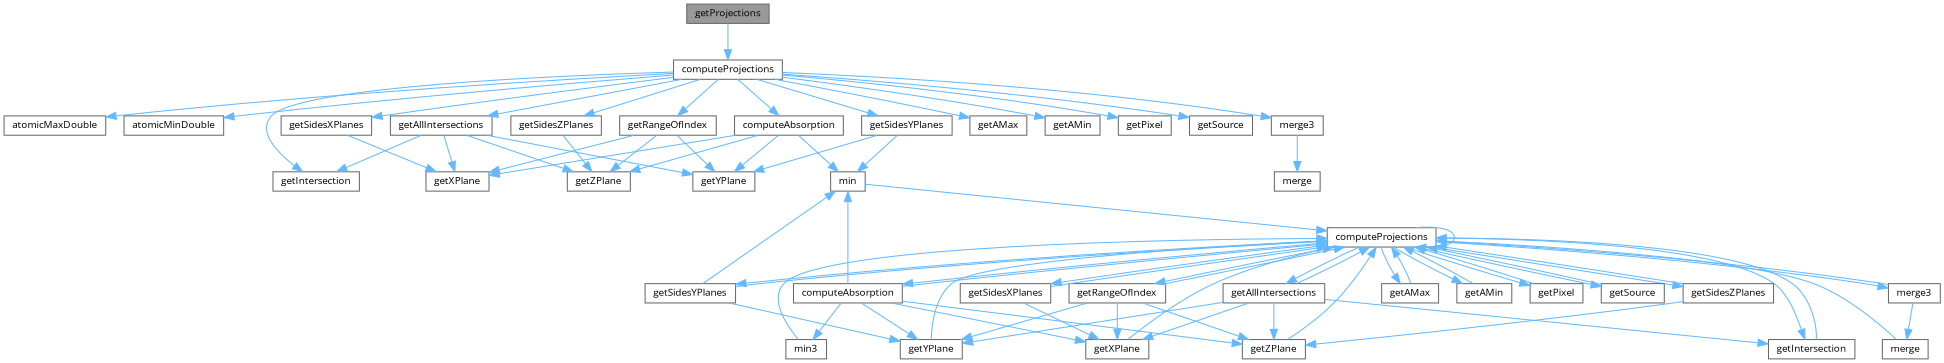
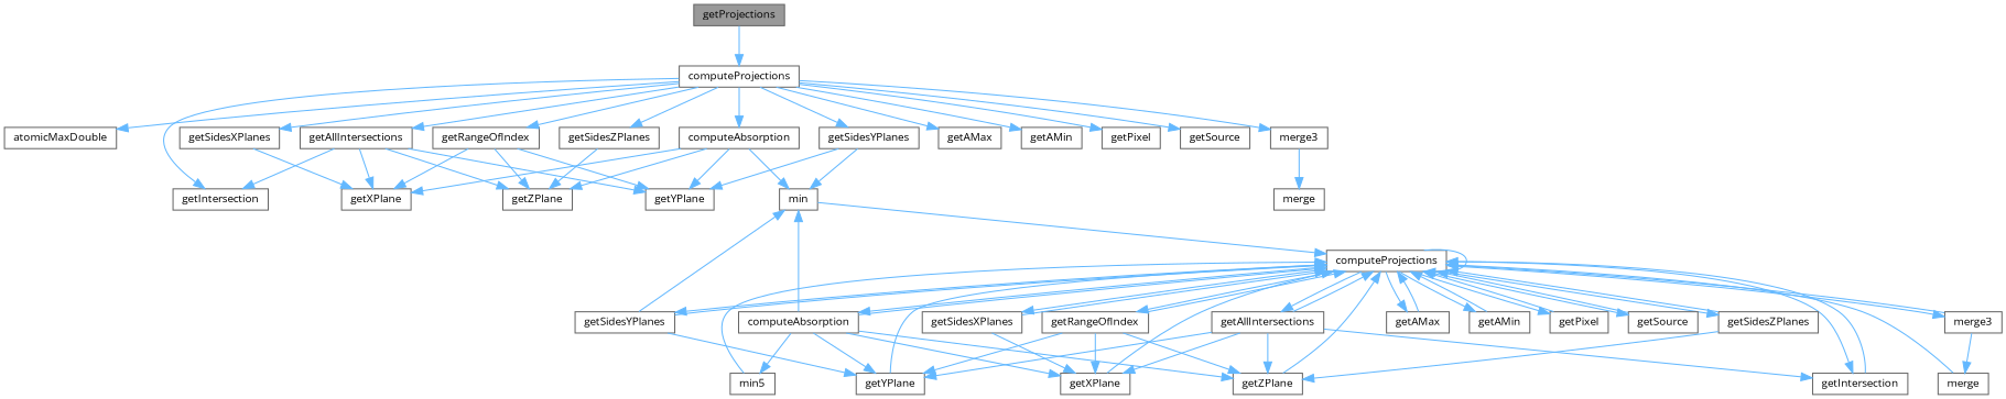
  digraph {
    fontname="Open Sans"
    rankdir=TB
    node [color=grey40 fillcolor=white fontname="Open Sans" fontsize=10 shape=box style=filled]
    edge [color=steelblue1 fontname="Open Sans" fontsize=10 labelfontname=Helvetica labelfontsize=10 style=solid]
    n1 [color=gray40 fillcolor=grey60 fontcolor=black height=0.2 label=getProjections width=0.4]
    n2 [height=0.2 label=computeProjections width=0.4]
    n3 [height=0.2 label=atomicMaxDouble width=0.4]
-   n4 [height=0.2 label=atomicMinDouble width=0.4]
    n5 [height=0.2 label=computeAbsorption width=0.4]
    n6 [height=0.2 label=getAllIntersections width=0.4]
    n7 [height=0.2 label=getIntersection width=0.4]
    n8 [height=0.2 label=getAMax width=0.4]
    n9 [height=0.2 label=getAMin width=0.4]
    n10 [height=0.2 label=getPixel width=0.4]
    n11 [height=0.2 label=getRangeOfIndex width=0.4]
    n12 [height=0.2 label=getSidesXPlanes width=0.4]
    n13 [height=0.2 label=getSidesYPlanes width=0.4]
    n14 [height=0.2 label=getSidesZPlanes width=0.4]
    n15 [height=0.2 label=getSource width=0.4]
    n16 [height=0.2 label=merge3 width=0.4]
    n17 [height=0.2 label=getXPlane width=0.4]
    n18 [height=0.2 label=getYPlane width=0.4]
    n19 [height=0.2 label=getZPlane width=0.4]
    n20 [height=0.2 label=min width=0.4]
    n21 [height=0.2 label=merge width=0.4]
    n22 [height=0.2 label=computeProjections width=0.4]
    n23 [height=0.2 label=computeAbsorption width=0.4]
    n24 [height=0.2 label=getAllIntersections width=0.4]
    n25 [height=0.2 label=getIntersection width=0.4]
    n26 [height=0.2 label=getAMax width=0.4]
    n27 [height=0.2 label=getAMin width=0.4]
    n28 [height=0.2 label=getPixel width=0.4]
    n29 [height=0.2 label=getRangeOfIndex width=0.4]
    n30 [height=0.2 label=getSidesXPlanes width=0.4]
    n31 [height=0.2 label=getSidesYPlanes width=0.4]
    n32 [height=0.2 label=getSidesZPlanes width=0.4]
    n33 [height=0.2 label=getSource width=0.4]
    n34 [height=0.2 label=merge3 width=0.4]
    n35 [height=0.2 label=getXPlane width=0.4]
    n36 [height=0.2 label=getYPlane width=0.4]
    n37 [height=0.2 label=getZPlane width=0.4]
-   n38 [height=0.2 label=min3 width=0.4]
+   n38 [height=0.2 label=min5 width=0.4]
    n39 [height=0.2 label=merge width=0.4]
    n1 -> n2
    n2 -> n3
-   n2 -> n4
    n2 -> n5
    n2 -> n6
    n2 -> n7
    n2 -> n8
    n2 -> n9
    n2 -> n10
    n2 -> n11
    n2 -> n12
    n2 -> n13
    n2 -> n14
    n2 -> n15
    n2 -> n16
    n5 -> n17
    n5 -> n18
    n5 -> n19
    n5 -> n20
    n6 -> n7
    n6 -> n17
    n6 -> n18
    n6 -> n19
    n11 -> n17
    n11 -> n18
    n11 -> n19
    n12 -> n17
    n13 -> n18
    n13 -> n20
    n14 -> n19
    n16 -> n21
    n20 -> n22
    n22 -> n22
    n22 -> n23
    n22 -> n24
    n22 -> n25
    n22 -> n26
    n22 -> n27
    n22 -> n28
    n22 -> n29
    n22 -> n30
    n22 -> n31
    n22 -> n32
    n22 -> n33
    n22 -> n34
    n23 -> n20
    n23 -> n22
    n23 -> n35
    n23 -> n36
    n23 -> n37
    n23 -> n38
    n24 -> n22
    n24 -> n25
    n24 -> n35
    n24 -> n36
    n24 -> n37
    n25 -> n22
    n26 -> n22
    n27 -> n22
    n28 -> n22
    n29 -> n22
    n29 -> n35
    n29 -> n36
    n29 -> n37
    n30 -> n22
    n30 -> n35
    n31 -> n20
    n31 -> n22
    n31 -> n36
    n32 -> n22
    n32 -> n37
    n33 -> n22
    n34 -> n22
    n34 -> n39
    n35 -> n22
    n36 -> n22
    n37 -> n22
    n38 -> n22
    n39 -> n22
  }
